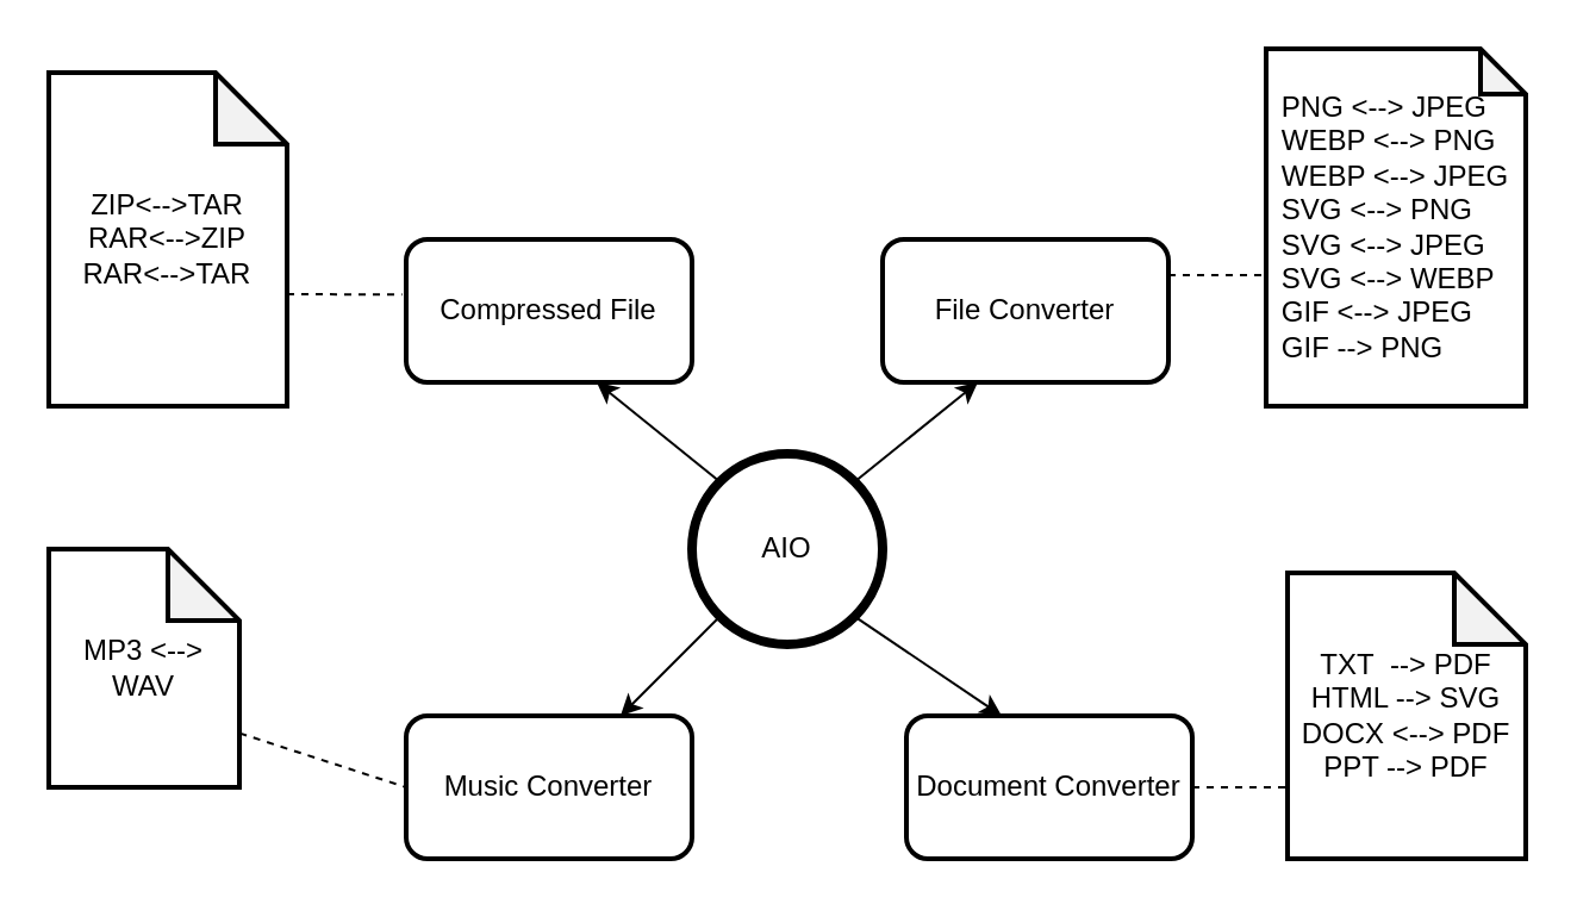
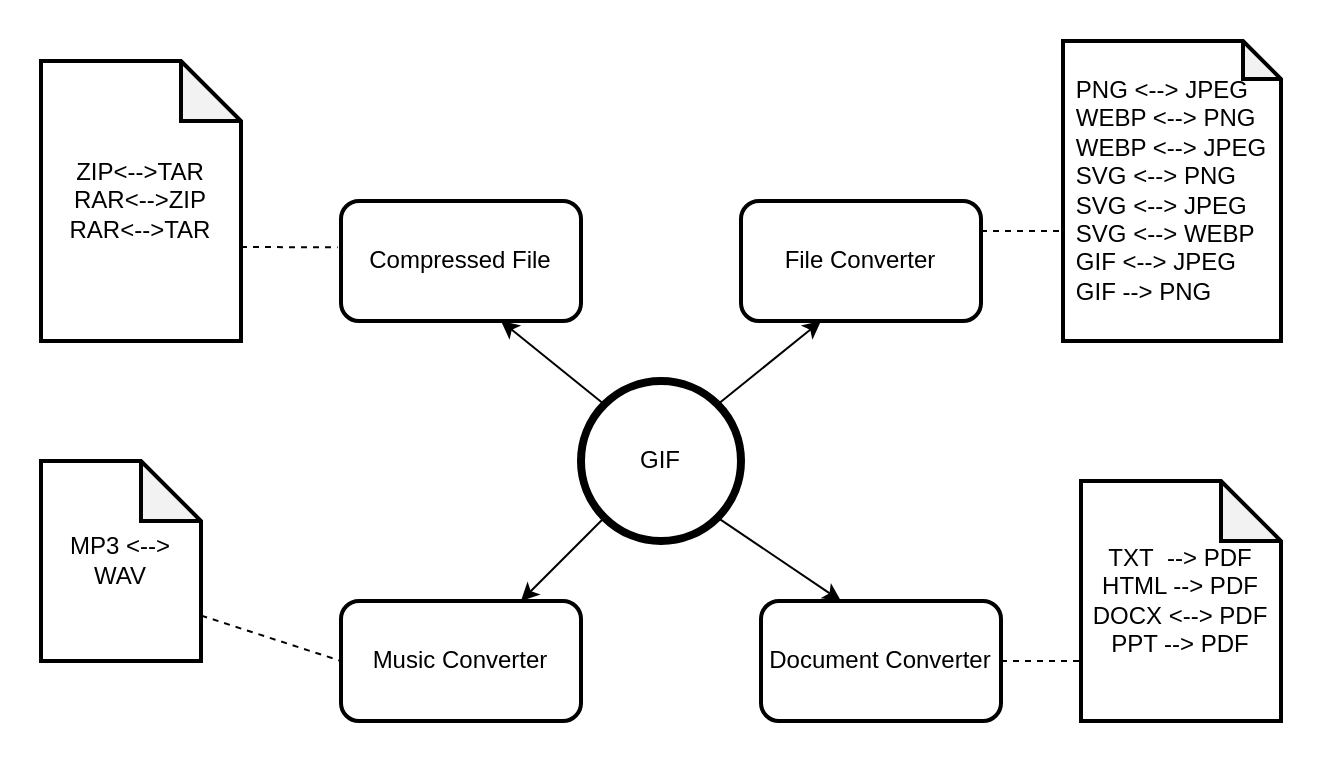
  <mxCell id="0" />
  <mxCell id="1" parent="0" />
- <mxCell id="2" value="AIO" style="ellipse;whiteSpace=wrap;html=1;aspect=fixed;strokeWidth=4;" parent="1" vertex="1"><mxGeometry x="290" y="190" width="80" height="80" as="geometry" /></mxCell>
+ <mxCell id="2" value="GIF" style="ellipse;whiteSpace=wrap;html=1;aspect=fixed;strokeWidth=4;" parent="1" vertex="1"><mxGeometry x="290" y="190" width="80" height="80" as="geometry" /></mxCell>
  <mxCell id="3" value="" style="endArrow=classic;html=1;exitX=1;exitY=0;exitDx=0;exitDy=0;" parent="1" source="2" edge="1"><mxGeometry width="50" height="50" relative="1" as="geometry"><mxPoint x="360" y="210" as="sourcePoint" /><mxPoint x="410" y="160" as="targetPoint" /></mxGeometry></mxCell>
  <mxCell id="4" value="File Converter" style="rounded=1;whiteSpace=wrap;html=1;strokeWidth=2;" parent="1" vertex="1"><mxGeometry x="370" y="100" width="120" height="60" as="geometry" /></mxCell>
  <mxCell id="5" value="" style="endArrow=classic;html=1;exitX=1;exitY=1;exitDx=0;exitDy=0;" parent="1" source="2" edge="1"><mxGeometry width="50" height="50" relative="1" as="geometry"><mxPoint x="360" y="290" as="sourcePoint" /><mxPoint x="420" y="300" as="targetPoint" /></mxGeometry></mxCell>
  <mxCell id="6" value="Document Converter" style="rounded=1;whiteSpace=wrap;html=1;strokeWidth=2;" parent="1" vertex="1"><mxGeometry x="380" y="300" width="120" height="60" as="geometry" /></mxCell>
  <mxCell id="7" value="" style="endArrow=classic;html=1;exitX=0;exitY=1;exitDx=0;exitDy=0;" parent="1" source="2" edge="1"><mxGeometry width="50" height="50" relative="1" as="geometry"><mxPoint x="210" y="330" as="sourcePoint" /><mxPoint x="260" y="300" as="targetPoint" /></mxGeometry></mxCell>
  <mxCell id="8" value="Music Converter" style="rounded=1;whiteSpace=wrap;html=1;strokeWidth=2;" parent="1" vertex="1"><mxGeometry x="170" y="300" width="120" height="60" as="geometry" /></mxCell>
  <mxCell id="9" value="" style="endArrow=classic;html=1;exitX=0;exitY=0;exitDx=0;exitDy=0;" parent="1" source="2" edge="1"><mxGeometry width="50" height="50" relative="1" as="geometry"><mxPoint x="260" y="200" as="sourcePoint" /><mxPoint x="250" y="160" as="targetPoint" /></mxGeometry></mxCell>
  <mxCell id="10" value="Compressed File" style="rounded=1;whiteSpace=wrap;html=1;strokeWidth=2;" parent="1" vertex="1"><mxGeometry x="170" y="100" width="120" height="60" as="geometry" /></mxCell>
  <mxCell id="11" value="" style="endArrow=none;dashed=1;html=1;exitX=1;exitY=0.5;exitDx=0;exitDy=0;" parent="1" source="6" edge="1"><mxGeometry width="50" height="50" relative="1" as="geometry"><mxPoint x="510" y="360" as="sourcePoint" /><mxPoint x="550" y="330" as="targetPoint" /></mxGeometry></mxCell>
- <mxCell id="12" value="TXT&amp;nbsp; --&amp;gt; PDF&lt;br&gt;HTML --&amp;gt; SVG&lt;br&gt;DOCX &amp;lt;--&amp;gt; PDF&lt;br&gt;PPT --&amp;gt; PDF&lt;br&gt;" style="shape=note;whiteSpace=wrap;html=1;backgroundOutline=1;darkOpacity=0.05;strokeWidth=2;" parent="1" vertex="1"><mxGeometry x="540" y="240" width="100" height="120" as="geometry" /></mxCell>
+ <mxCell id="12" value="TXT&amp;nbsp; --&amp;gt; PDF&lt;br&gt;HTML --&amp;gt; PDF&lt;br&gt;DOCX &amp;lt;--&amp;gt; PDF&lt;br&gt;PPT --&amp;gt; PDF&lt;br&gt;" style="shape=note;whiteSpace=wrap;html=1;backgroundOutline=1;darkOpacity=0.05;strokeWidth=2;" parent="1" vertex="1"><mxGeometry x="540" y="240" width="100" height="120" as="geometry" /></mxCell>
  <mxCell id="13" value="" style="endArrow=none;dashed=1;html=1;exitX=1.002;exitY=0.773;exitDx=0;exitDy=0;exitPerimeter=0;" parent="1" source="14" edge="1"><mxGeometry width="50" height="50" relative="1" as="geometry"><mxPoint x="130" y="330" as="sourcePoint" /><mxPoint x="170" y="330" as="targetPoint" /></mxGeometry></mxCell>
  <mxCell id="14" value="MP3 &amp;lt;--&amp;gt; WAV" style="shape=note;whiteSpace=wrap;html=1;backgroundOutline=1;darkOpacity=0.05;strokeWidth=2;" parent="1" vertex="1"><mxGeometry x="20" y="230" width="80" height="100" as="geometry" /></mxCell>
  <mxCell id="15" value="" style="endArrow=none;dashed=1;html=1;exitX=1;exitY=0.25;exitDx=0;exitDy=0;" parent="1" source="4" edge="1"><mxGeometry width="50" height="50" relative="1" as="geometry"><mxPoint x="490" y="150" as="sourcePoint" /><mxPoint x="530" y="115" as="targetPoint" /></mxGeometry></mxCell>
  <mxCell id="16" value="&lt;div style=&quot;text-align: left&quot;&gt;&lt;span&gt;PNG &amp;lt;--&amp;gt; JPEG&lt;/span&gt;&lt;/div&gt;&lt;div style=&quot;text-align: left&quot;&gt;&lt;span&gt;WEBP &amp;lt;--&amp;gt; PNG&lt;/span&gt;&lt;/div&gt;&lt;div style=&quot;text-align: left&quot;&gt;&lt;span&gt;WEBP &amp;lt;--&amp;gt; JPEG&lt;/span&gt;&lt;/div&gt;&lt;div style=&quot;text-align: left&quot;&gt;&lt;span&gt;SVG &amp;lt;--&amp;gt; PNG&lt;/span&gt;&lt;/div&gt;&lt;div style=&quot;text-align: left&quot;&gt;&lt;span&gt;SVG &amp;lt;--&amp;gt; JPEG&lt;/span&gt;&lt;/div&gt;&lt;div style=&quot;text-align: left&quot;&gt;&lt;span&gt;SVG &amp;lt;--&amp;gt; WEBP&lt;/span&gt;&lt;/div&gt;&lt;div style=&quot;text-align: left&quot;&gt;&lt;span&gt;GIF &amp;lt;--&amp;gt; JPEG&lt;/span&gt;&lt;/div&gt;&lt;div style=&quot;text-align: left&quot;&gt;&lt;span&gt;GIF --&amp;gt; PNG&lt;/span&gt;&lt;/div&gt;" style="shape=note;whiteSpace=wrap;html=1;backgroundOutline=1;darkOpacity=0.05;strokeWidth=2;size=19;" parent="1" vertex="1"><mxGeometry x="531" y="20" width="109" height="150" as="geometry" /></mxCell>
  <mxCell id="17" value="" style="endArrow=none;dashed=1;html=1;entryX=-0.014;entryY=0.386;entryDx=0;entryDy=0;entryPerimeter=0;" parent="1" target="10" edge="1"><mxGeometry width="50" height="50" relative="1" as="geometry"><mxPoint x="120" y="123" as="sourcePoint" /><mxPoint x="170" y="70" as="targetPoint" /></mxGeometry></mxCell>
  <mxCell id="18" value="ZIP&amp;lt;--&amp;gt;TAR&lt;br&gt;RAR&amp;lt;--&amp;gt;ZIP&lt;br&gt;RAR&amp;lt;--&amp;gt;TAR" style="shape=note;whiteSpace=wrap;html=1;backgroundOutline=1;darkOpacity=0.05;strokeWidth=2;" parent="1" vertex="1"><mxGeometry x="20" y="30" width="100" height="140" as="geometry" /></mxCell>
